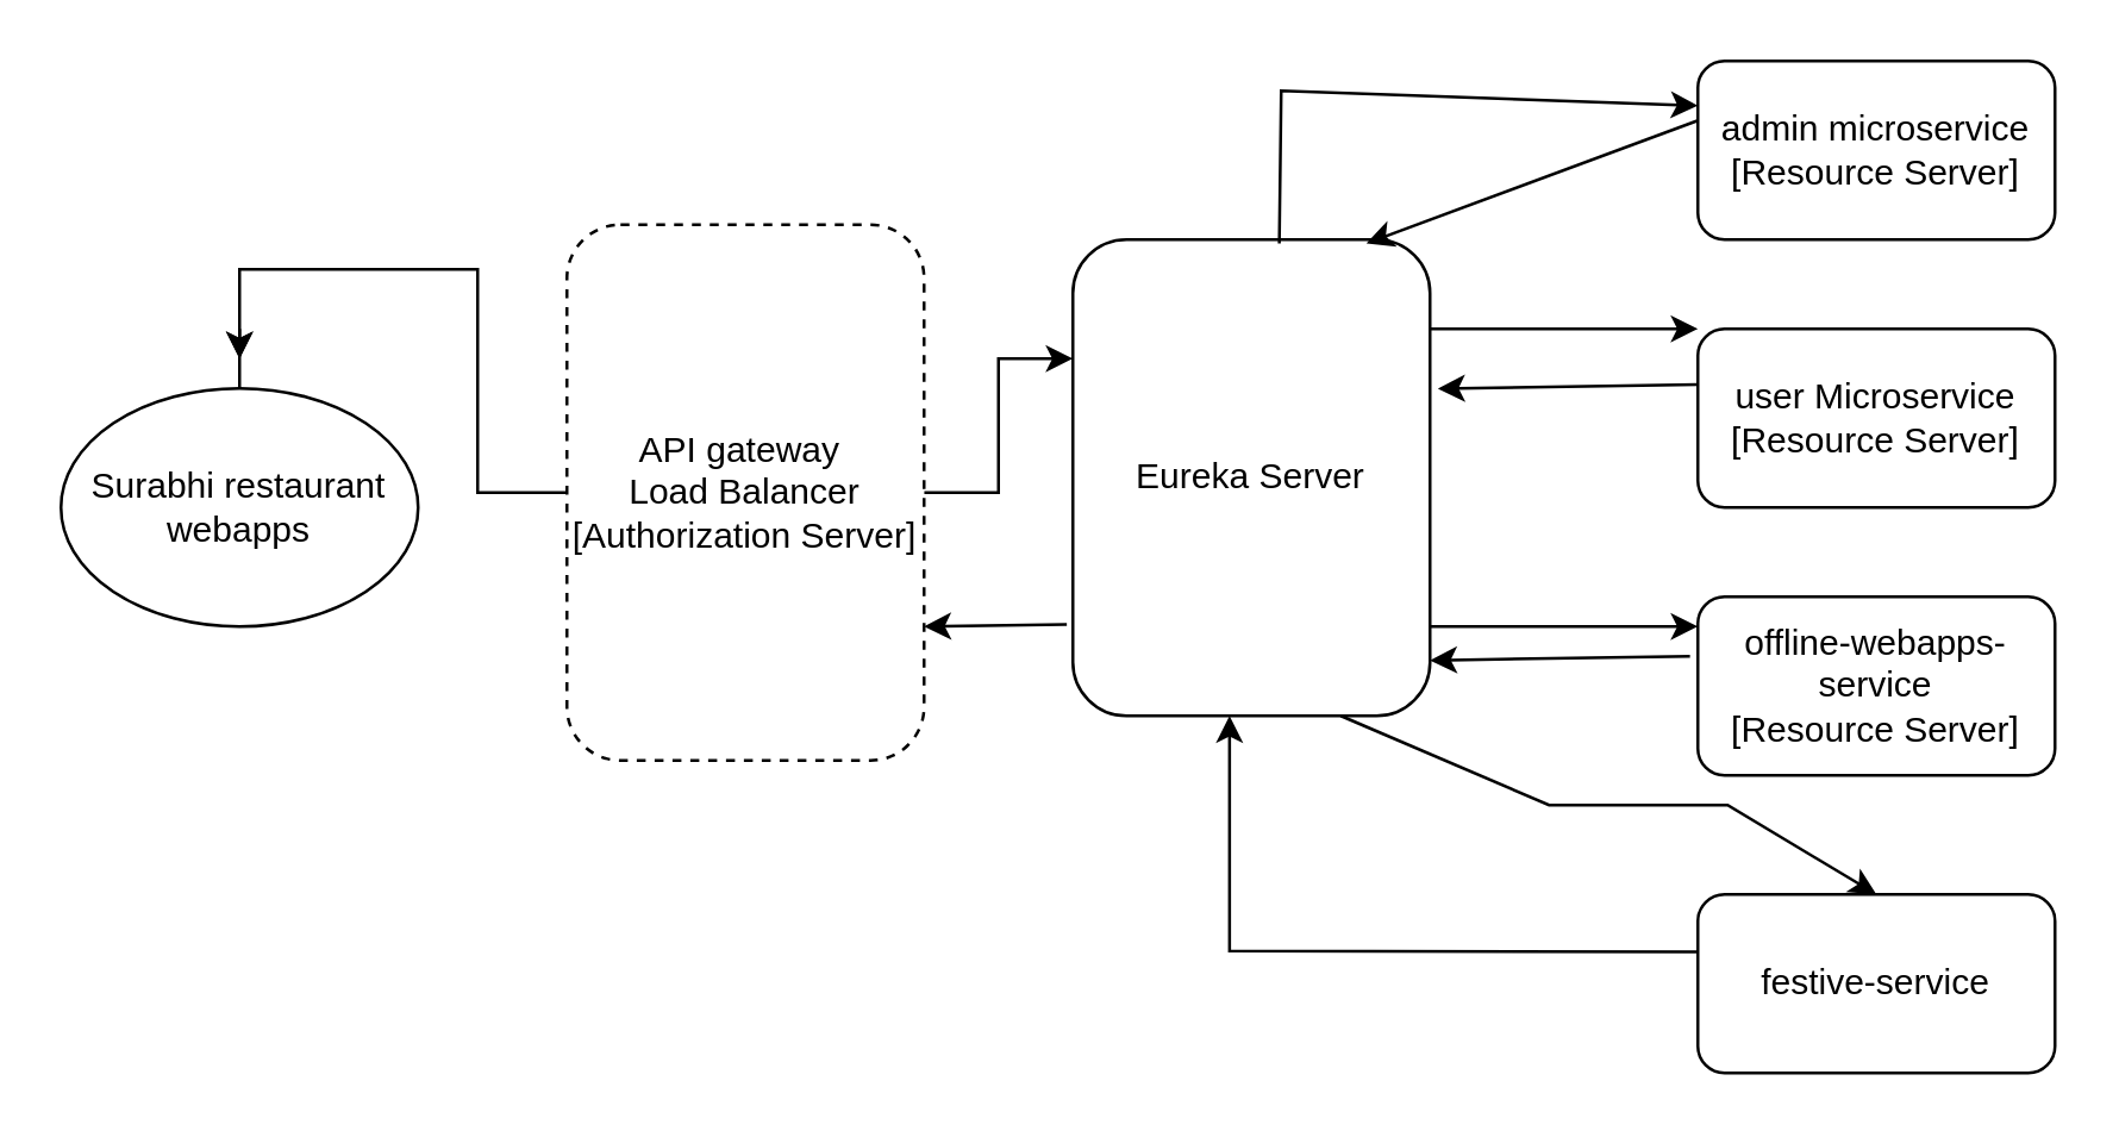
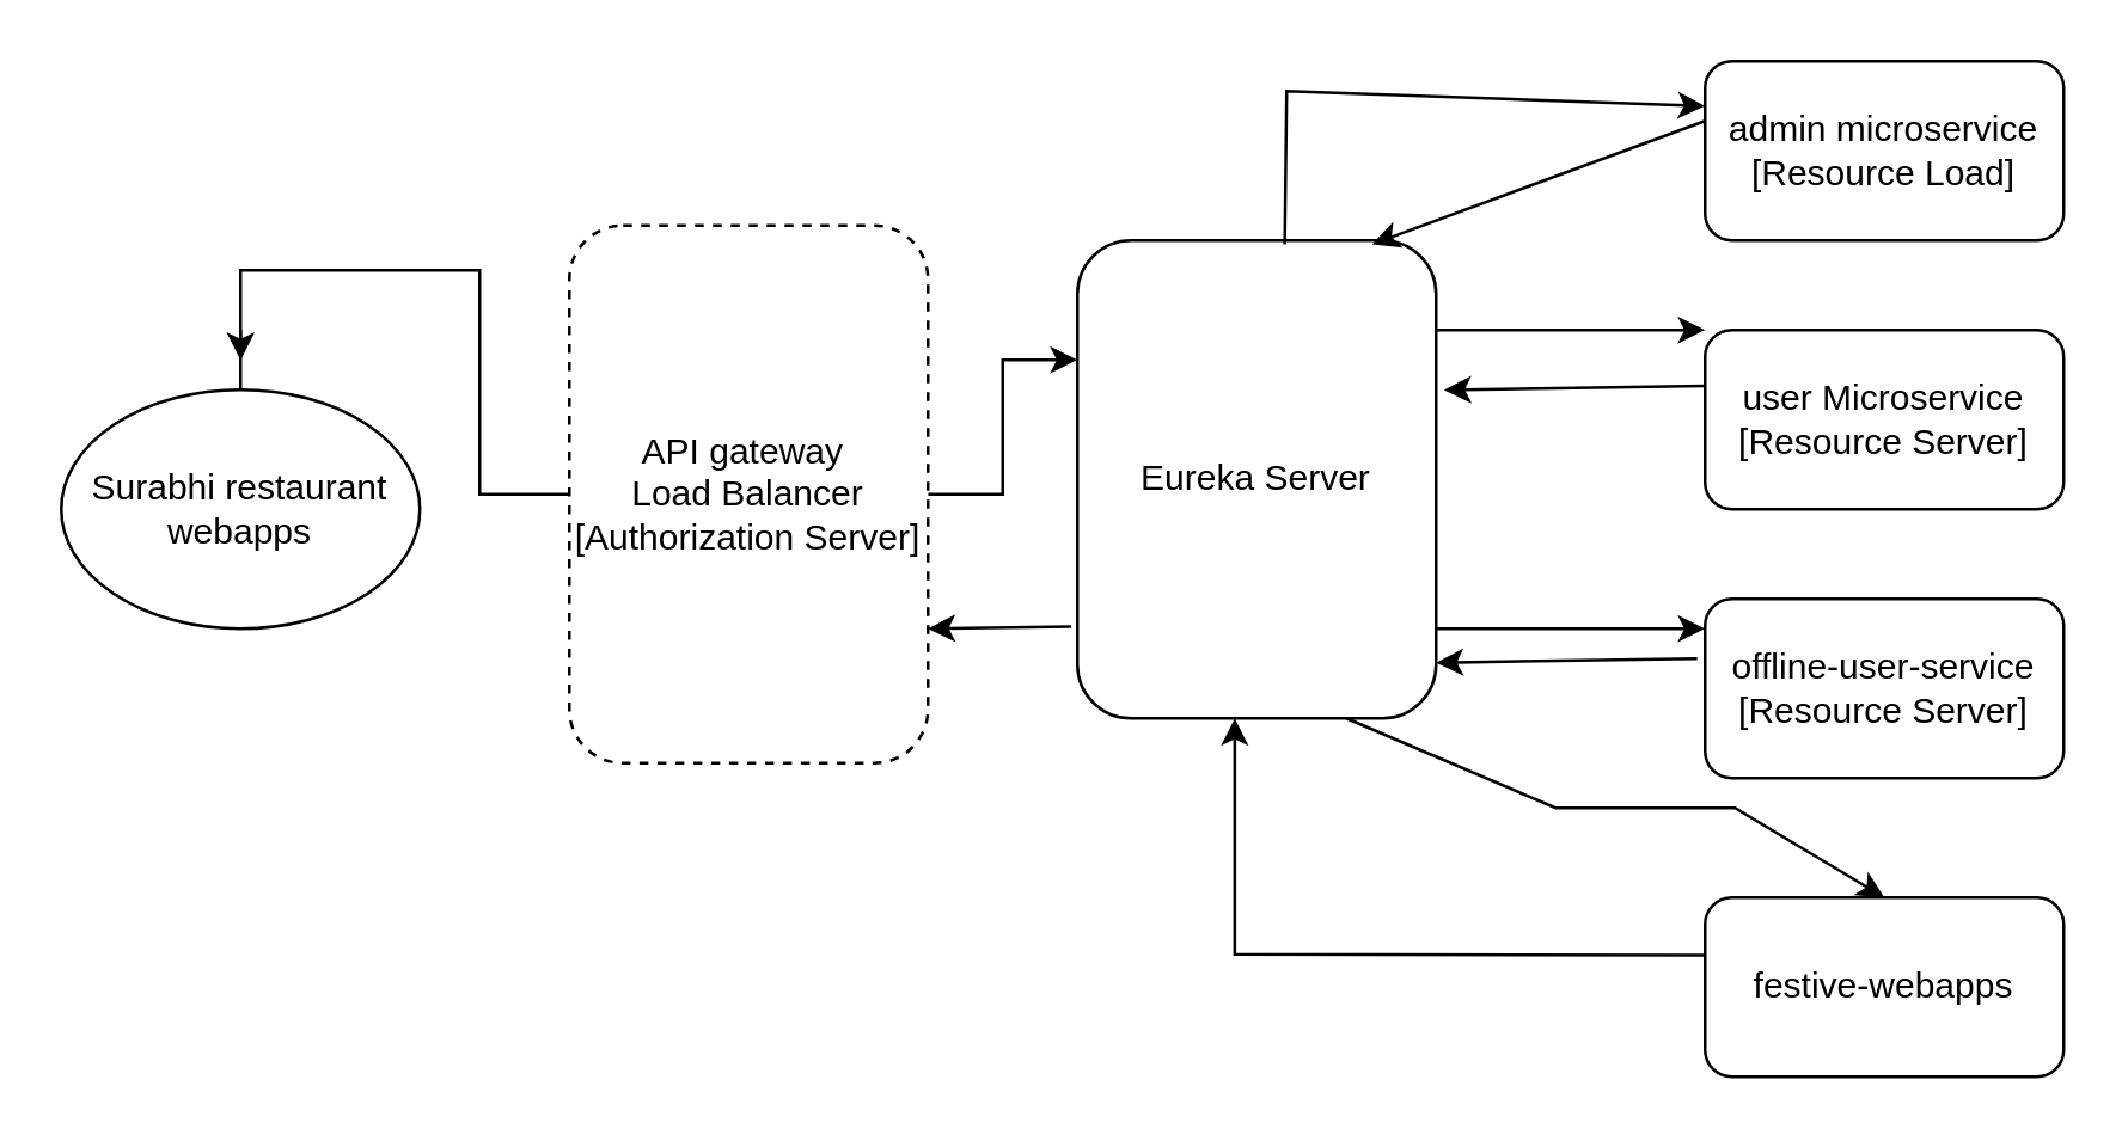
  <mxCell id="0" />
  <mxCell id="1" parent="0" />
  <mxCell id="2" style="edgeStyle=orthogonalEdgeStyle;rounded=0;orthogonalLoop=1;jettySize=auto;html=1;" edge="1" parent="1" source="3"><mxGeometry relative="1" as="geometry"><mxPoint x="80" y="120" as="targetPoint" /></mxGeometry></mxCell>
  <mxCell id="3" value="Surabhi restaurant webapps" style="ellipse;whiteSpace=wrap;html=1;" vertex="1" parent="1"><mxGeometry x="20" y="130" width="120" height="80" as="geometry" /></mxCell>
  <mxCell id="4" style="edgeStyle=orthogonalEdgeStyle;rounded=0;orthogonalLoop=1;jettySize=auto;html=1;" edge="1" parent="1" source="6"><mxGeometry relative="1" as="geometry"><mxPoint x="80" y="120" as="targetPoint" /><Array as="points"><mxPoint x="160" y="165" /><mxPoint x="160" y="90" /><mxPoint x="80" y="90" /></Array></mxGeometry></mxCell>
  <mxCell id="5" style="edgeStyle=orthogonalEdgeStyle;rounded=0;orthogonalLoop=1;jettySize=auto;html=1;entryX=0;entryY=0.25;entryDx=0;entryDy=0;" edge="1" parent="1" source="6" target="7"><mxGeometry relative="1" as="geometry" /></mxCell>
  <mxCell id="6" value="API gateway&amp;nbsp;&lt;br&gt;Load Balancer&lt;br&gt;[Authorization Server]" style="rounded=1;whiteSpace=wrap;html=1;dashed=1;" vertex="1" parent="1"><mxGeometry x="190" y="75" width="120" height="180" as="geometry" /></mxCell>
  <mxCell id="7" value="Eureka Server" style="rounded=1;whiteSpace=wrap;html=1;" vertex="1" parent="1"><mxGeometry x="360" y="80" width="120" height="160" as="geometry" /></mxCell>
- <mxCell id="8" value="admin microservice&lt;br&gt;[Resource Server]" style="rounded=1;whiteSpace=wrap;html=1;" vertex="1" parent="1"><mxGeometry x="570" y="20" width="120" height="60" as="geometry" /></mxCell>
+ <mxCell id="8" value="admin microservice&lt;br&gt;[Resource Load]" style="rounded=1;whiteSpace=wrap;html=1;" vertex="1" parent="1"><mxGeometry x="570" y="20" width="120" height="60" as="geometry" /></mxCell>
  <mxCell id="9" value="user Microservice&lt;br&gt;[Resource Server]" style="rounded=1;whiteSpace=wrap;html=1;" vertex="1" parent="1"><mxGeometry x="570" y="110" width="120" height="60" as="geometry" /></mxCell>
- <mxCell id="10" value="offline-webapps-service&lt;br&gt;[Resource Server]" style="rounded=1;whiteSpace=wrap;html=1;" vertex="1" parent="1"><mxGeometry x="570" y="200" width="120" height="60" as="geometry" /></mxCell>
- <mxCell id="11" value="festive-service" style="rounded=1;whiteSpace=wrap;html=1;" vertex="1" parent="1"><mxGeometry x="570" y="300" width="120" height="60" as="geometry" /></mxCell>
+ <mxCell id="10" value="offline-user-service&lt;br&gt;[Resource Server]" style="rounded=1;whiteSpace=wrap;html=1;" vertex="1" parent="1"><mxGeometry x="570" y="200" width="120" height="60" as="geometry" /></mxCell>
+ <mxCell id="11" value="festive-webapps" style="rounded=1;whiteSpace=wrap;html=1;" vertex="1" parent="1"><mxGeometry x="570" y="300" width="120" height="60" as="geometry" /></mxCell>
  <mxCell id="12" value="" style="endArrow=classic;html=1;rounded=0;entryX=1;entryY=0.75;entryDx=0;entryDy=0;exitX=-0.017;exitY=0.808;exitDx=0;exitDy=0;exitPerimeter=0;" edge="1" parent="1" source="7" target="6"><mxGeometry width="50" height="50" relative="1" as="geometry"><mxPoint x="380" y="300" as="sourcePoint" /><mxPoint x="430" y="250" as="targetPoint" /></mxGeometry></mxCell>
  <mxCell id="13" value="" style="endArrow=classic;html=1;rounded=0;entryX=0.822;entryY=0.008;entryDx=0;entryDy=0;entryPerimeter=0;" edge="1" parent="1" target="7"><mxGeometry width="50" height="50" relative="1" as="geometry"><mxPoint x="570" y="40" as="sourcePoint" /><mxPoint x="460" y="40" as="targetPoint" /></mxGeometry></mxCell>
  <mxCell id="14" value="" style="endArrow=classic;html=1;rounded=0;entryX=1.022;entryY=0.313;entryDx=0;entryDy=0;entryPerimeter=0;" edge="1" parent="1" target="7"><mxGeometry width="50" height="50" relative="1" as="geometry"><mxPoint x="570" y="128.72" as="sourcePoint" /><mxPoint x="458.64" y="170" as="targetPoint" /></mxGeometry></mxCell>
  <mxCell id="15" value="" style="endArrow=classic;html=1;rounded=0;entryX=1.022;entryY=0.313;entryDx=0;entryDy=0;entryPerimeter=0;" edge="1" parent="1"><mxGeometry width="50" height="50" relative="1" as="geometry"><mxPoint x="567.36" y="220" as="sourcePoint" /><mxPoint x="480" y="221.36" as="targetPoint" /></mxGeometry></mxCell>
  <mxCell id="16" value="" style="endArrow=classic;html=1;rounded=0;" edge="1" parent="1"><mxGeometry width="50" height="50" relative="1" as="geometry"><mxPoint x="570" y="319.32" as="sourcePoint" /><mxPoint x="412.64" y="240" as="targetPoint" /><Array as="points"><mxPoint x="412.64" y="319" /></Array></mxGeometry></mxCell>
  <mxCell id="17" value="" style="endArrow=classic;html=1;rounded=0;entryX=0;entryY=0.25;entryDx=0;entryDy=0;exitX=0.578;exitY=0.008;exitDx=0;exitDy=0;exitPerimeter=0;" edge="1" parent="1" source="7" target="8"><mxGeometry width="50" height="50" relative="1" as="geometry"><mxPoint x="380" y="200" as="sourcePoint" /><mxPoint x="430" y="150" as="targetPoint" /><Array as="points"><mxPoint x="430" y="30" /></Array></mxGeometry></mxCell>
  <mxCell id="18" value="" style="endArrow=classic;html=1;rounded=0;entryX=0;entryY=0;entryDx=0;entryDy=0;" edge="1" parent="1" target="9"><mxGeometry width="50" height="50" relative="1" as="geometry"><mxPoint x="480" y="110" as="sourcePoint" /><mxPoint x="530" y="60" as="targetPoint" /></mxGeometry></mxCell>
  <mxCell id="19" value="" style="endArrow=classic;html=1;rounded=0;entryX=0;entryY=0;entryDx=0;entryDy=0;" edge="1" parent="1"><mxGeometry width="50" height="50" relative="1" as="geometry"><mxPoint x="480" y="210" as="sourcePoint" /><mxPoint x="570" y="210" as="targetPoint" /><Array as="points"><mxPoint x="540" y="210" /></Array></mxGeometry></mxCell>
  <mxCell id="20" value="" style="endArrow=classic;html=1;rounded=0;exitX=0.75;exitY=1;exitDx=0;exitDy=0;entryX=0.5;entryY=0;entryDx=0;entryDy=0;" edge="1" parent="1" source="7" target="11"><mxGeometry width="50" height="50" relative="1" as="geometry"><mxPoint x="490" y="220" as="sourcePoint" /><mxPoint x="640" y="290" as="targetPoint" /><Array as="points"><mxPoint x="520" y="270" /><mxPoint x="580" y="270" /></Array></mxGeometry></mxCell>
